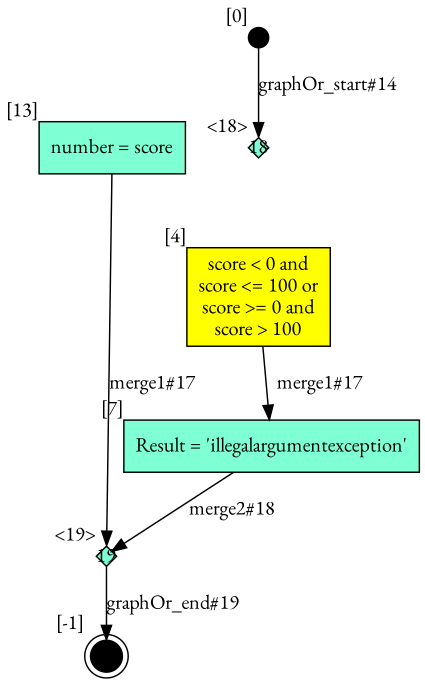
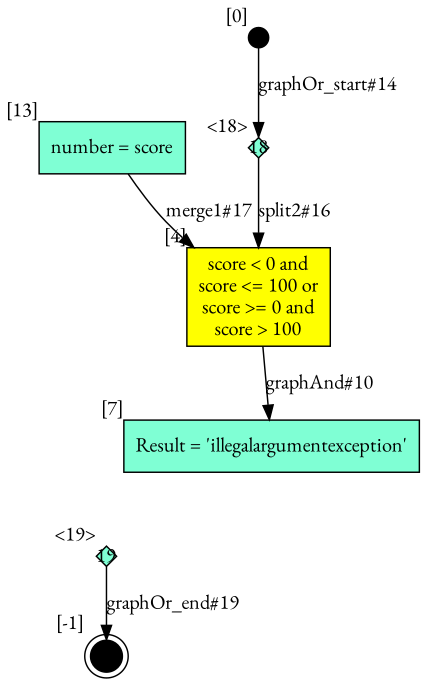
  digraph {
    fontname="EB Garamond"
    node [fillcolor=aquamarine fixedsize=true fontname="EB Garamond" shape=box style=filled]
    edge [fontname="EB Garamond"]
    18 [height=.2 shape=diamond width=.2 xlabel="<18>"]
    n2 [fillcolor=yellow label="score < 0 and\nscore <= 100 or\nscore >= 0 and\nscore > 100\n" xlabel="[4]" fixedsize=""]
    n3 [label="Result = 'illegalargumentexception'" xlabel="[7]" fixedsize=""]
    19 [height=.2 shape=diamond width=.2 xlabel="<19>"]
    8 [fillcolor=black height=.2 shape=doublecircle width=.2 xlabel="[-1]"]
    9 [fillcolor=black height=.2 shape=circle width=.2 xlabel="[0]"]
    n7 [label="number = score" xlabel="[13]" fixedsize=""]
-   n2 -> n3 [label="merge1#17"]
-   n3 -> 19 [label="merge2#18"]
+   18 -> n2 [label="split2#16"]
+   n2 -> n3 [label="graphAnd#10"]
    19 -> 8 [label="graphOr_end#19"]
    9 -> 18 [label="graphOr_start#14"]
-   n7 -> 19 [label="merge1#17"]
+   n7 -> n2 [label="merge1#17"]
  }
